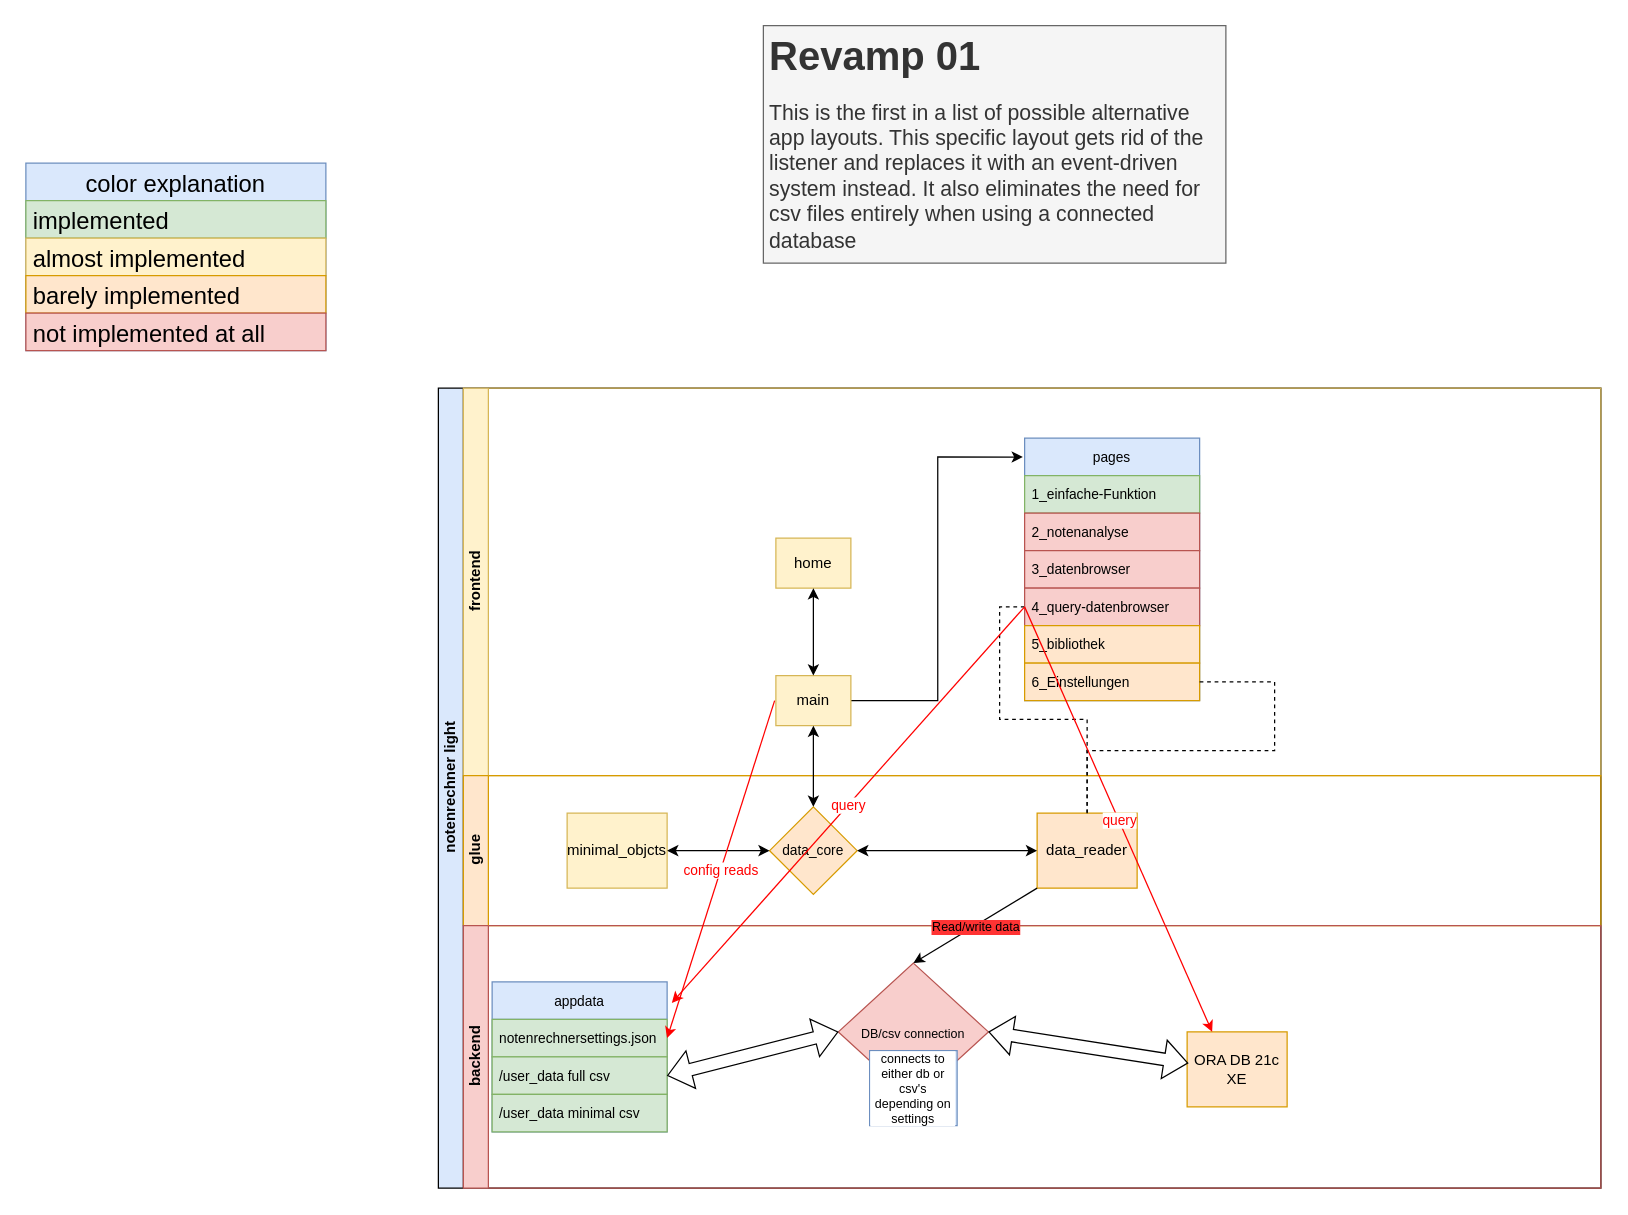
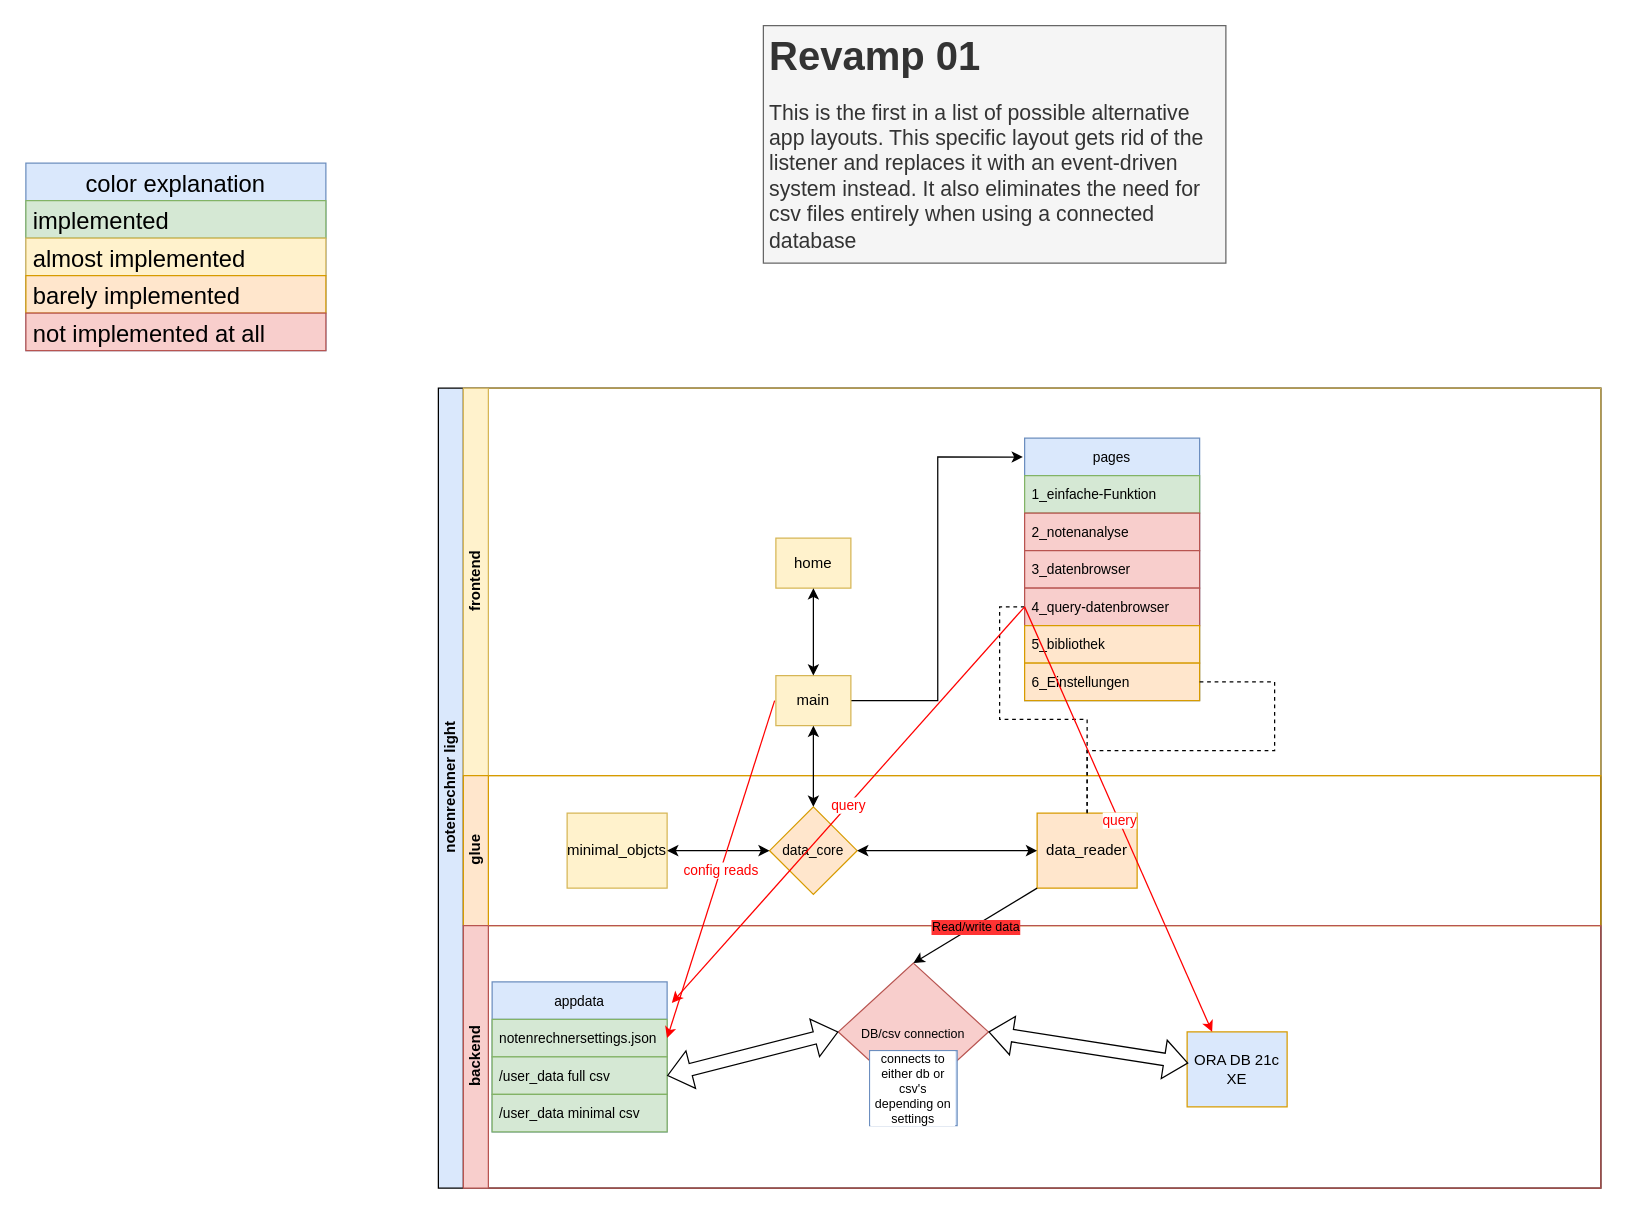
  <mxCell id="0" />
  <mxCell id="1" parent="0" />
  <mxCell id="2" value="notenrechner light" style="swimlane;html=1;childLayout=stackLayout;resizeParent=1;resizeParentMax=0;horizontal=0;startSize=20;horizontalStack=0;fillColor=#dae8fc;strokeColor=#000000;" parent="1" vertex="1"><mxGeometry x="350" y="310" width="930" height="640" as="geometry" /></mxCell>
  <mxCell id="3" value="" style="edgeStyle=orthogonalEdgeStyle;rounded=0;orthogonalLoop=1;jettySize=auto;html=1;dashed=1;endArrow=none;endFill=0;exitX=0;exitY=0.5;exitDx=0;exitDy=0;" parent="2" source="13" target="17" edge="1"><mxGeometry relative="1" as="geometry"><mxPoint x="180" y="90" as="sourcePoint" /></mxGeometry></mxCell>
  <mxCell id="4" value="frontend" style="swimlane;html=1;startSize=20;horizontal=0;fillColor=#fff2cc;strokeColor=#d6b656;" parent="2" vertex="1"><mxGeometry x="20" width="910" height="310" as="geometry" /></mxCell>
  <mxCell id="5" style="edgeStyle=orthogonalEdgeStyle;rounded=0;orthogonalLoop=1;jettySize=auto;html=1;exitX=1;exitY=0.5;exitDx=0;exitDy=0;entryX=-0.01;entryY=0.072;entryDx=0;entryDy=0;entryPerimeter=0;fontSize=11;" parent="4" source="6" target="9" edge="1"><mxGeometry relative="1" as="geometry" /></mxCell>
  <mxCell id="6" value="main" style="rounded=0;whiteSpace=wrap;html=1;fontFamily=Helvetica;fontSize=12;align=center;fillColor=#fff2cc;strokeColor=#d6b656;" parent="4" vertex="1"><mxGeometry x="250" y="230" width="60" height="40" as="geometry" /></mxCell>
  <mxCell id="7" value="home" style="rounded=0;whiteSpace=wrap;html=1;fontFamily=Helvetica;fontSize=12;align=center;fillColor=#fff2cc;strokeColor=#d6b656;" parent="4" vertex="1"><mxGeometry x="250" y="120" width="60" height="40" as="geometry" /></mxCell>
  <mxCell id="8" value="" style="endArrow=classic;startArrow=classic;html=1;rounded=0;fontSize=11;entryX=0.5;entryY=1;entryDx=0;entryDy=0;exitX=0.5;exitY=0;exitDx=0;exitDy=0;" parent="4" source="6" target="7" edge="1"><mxGeometry width="50" height="50" relative="1" as="geometry"><mxPoint x="259" y="100" as="sourcePoint" /><mxPoint x="309" y="50" as="targetPoint" /></mxGeometry></mxCell>
  <mxCell id="9" value="pages" style="swimlane;fontStyle=0;childLayout=stackLayout;horizontal=1;startSize=30;horizontalStack=0;resizeParent=1;resizeParentMax=0;resizeLast=0;collapsible=1;marginBottom=0;fontSize=11;fillColor=#dae8fc;strokeColor=#6c8ebf;" parent="4" vertex="1"><mxGeometry x="449" y="40" width="140" height="210" as="geometry" /></mxCell>
  <mxCell id="10" value="1_einfache-Funktion" style="text;strokeColor=#82b366;fillColor=#d5e8d4;align=left;verticalAlign=middle;spacingLeft=4;spacingRight=4;overflow=hidden;points=[[0,0.5],[1,0.5]];portConstraint=eastwest;rotatable=0;fontSize=11;" parent="9" vertex="1"><mxGeometry y="30" width="140" height="30" as="geometry" /></mxCell>
  <mxCell id="11" value="2_notenanalyse" style="text;strokeColor=#b85450;fillColor=#f8cecc;align=left;verticalAlign=middle;spacingLeft=4;spacingRight=4;overflow=hidden;points=[[0,0.5],[1,0.5]];portConstraint=eastwest;rotatable=0;fontSize=11;" parent="9" vertex="1"><mxGeometry y="60" width="140" height="30" as="geometry" /></mxCell>
  <mxCell id="12" value="3_datenbrowser" style="text;strokeColor=#b85450;fillColor=#f8cecc;align=left;verticalAlign=middle;spacingLeft=4;spacingRight=4;overflow=hidden;points=[[0,0.5],[1,0.5]];portConstraint=eastwest;rotatable=0;fontSize=11;" parent="9" vertex="1"><mxGeometry y="90" width="140" height="30" as="geometry" /></mxCell>
  <mxCell id="13" value="4_query-datenbrowser" style="text;strokeColor=#b85450;fillColor=#f8cecc;align=left;verticalAlign=middle;spacingLeft=4;spacingRight=4;overflow=hidden;points=[[0,0.5],[1,0.5]];portConstraint=eastwest;rotatable=0;fontSize=11;" parent="9" vertex="1"><mxGeometry y="120" width="140" height="30" as="geometry" /></mxCell>
  <mxCell id="14" value="5_bibliothek" style="text;strokeColor=#d79b00;fillColor=#ffe6cc;align=left;verticalAlign=middle;spacingLeft=4;spacingRight=4;overflow=hidden;points=[[0,0.5],[1,0.5]];portConstraint=eastwest;rotatable=0;fontSize=11;" parent="9" vertex="1"><mxGeometry y="150" width="140" height="30" as="geometry" /></mxCell>
  <mxCell id="15" value="6_Einstellungen" style="text;strokeColor=#d79b00;fillColor=#ffe6cc;align=left;verticalAlign=middle;spacingLeft=4;spacingRight=4;overflow=hidden;points=[[0,0.5],[1,0.5]];portConstraint=eastwest;rotatable=0;fontSize=11;" parent="9" vertex="1"><mxGeometry y="180" width="140" height="30" as="geometry" /></mxCell>
  <mxCell id="16" value="glue" style="swimlane;html=1;startSize=20;horizontal=0;fillColor=#ffe6cc;strokeColor=#d79b00;" parent="2" vertex="1"><mxGeometry x="20" y="310" width="910" height="120" as="geometry" /></mxCell>
  <mxCell id="17" value="data_reader" style="rounded=0;whiteSpace=wrap;html=1;fontFamily=Helvetica;fontSize=12;align=center;fillColor=#ffe6cc;strokeColor=#d79b00;" parent="16" vertex="1"><mxGeometry x="459" y="30" width="80" height="60" as="geometry" /></mxCell>
  <mxCell id="18" value="&lt;font style=&quot;font-size: 11px;&quot;&gt;data_core&lt;/font&gt;" style="rhombus;whiteSpace=wrap;html=1;fontFamily=Helvetica;fontSize=12;align=center;fillColor=#ffe6cc;strokeColor=#d79b00;" parent="16" vertex="1"><mxGeometry x="245" y="25" width="70" height="70" as="geometry" /></mxCell>
  <mxCell id="19" value="minimal_objcts" style="rounded=0;whiteSpace=wrap;html=1;fontFamily=Helvetica;fontSize=12;align=center;fillColor=#fff2cc;strokeColor=#d6b656;" parent="16" vertex="1"><mxGeometry x="83" y="30" width="80" height="60" as="geometry" /></mxCell>
  <mxCell id="20" value="" style="endArrow=classic;startArrow=classic;html=1;rounded=0;fontSize=7;entryX=1;entryY=0.5;entryDx=0;entryDy=0;exitX=0;exitY=0.5;exitDx=0;exitDy=0;" parent="16" source="18" target="19" edge="1"><mxGeometry width="50" height="50" relative="1" as="geometry"><mxPoint x="239" y="40" as="sourcePoint" /><mxPoint x="290" y="-20" as="targetPoint" /></mxGeometry></mxCell>
  <mxCell id="21" value="" style="endArrow=classic;startArrow=classic;html=1;rounded=0;fontSize=7;entryX=1;entryY=0.5;entryDx=0;entryDy=0;" parent="16" target="18" edge="1"><mxGeometry width="50" height="50" relative="1" as="geometry"><mxPoint x="459" y="60" as="sourcePoint" /><mxPoint x="269" y="80" as="targetPoint" /></mxGeometry></mxCell>
  <mxCell id="22" value="backend" style="swimlane;html=1;startSize=20;horizontal=0;fillColor=#f8cecc;strokeColor=#b85450;" parent="2" vertex="1"><mxGeometry x="20" y="430" width="910" height="210" as="geometry" /></mxCell>
  <mxCell id="23" value="appdata" style="swimlane;fontStyle=0;childLayout=stackLayout;horizontal=1;startSize=30;horizontalStack=0;resizeParent=1;resizeParentMax=0;resizeLast=0;collapsible=1;marginBottom=0;fontSize=11;fillColor=#dae8fc;strokeColor=#6c8ebf;" parent="22" vertex="1"><mxGeometry x="23" y="45" width="140" height="120" as="geometry" /></mxCell>
  <mxCell id="24" value="notenrechnersettings.json" style="text;strokeColor=#82b366;fillColor=#d5e8d4;align=left;verticalAlign=middle;spacingLeft=4;spacingRight=4;overflow=hidden;points=[[0,0.5],[1,0.5]];portConstraint=eastwest;rotatable=0;fontSize=11;" parent="23" vertex="1"><mxGeometry y="30" width="140" height="30" as="geometry" /></mxCell>
  <mxCell id="25" value="/user_data full csv" style="text;strokeColor=#82b366;fillColor=#d5e8d4;align=left;verticalAlign=middle;spacingLeft=4;spacingRight=4;overflow=hidden;points=[[0,0.5],[1,0.5]];portConstraint=eastwest;rotatable=0;fontSize=11;" parent="23" vertex="1"><mxGeometry y="60" width="140" height="30" as="geometry" /></mxCell>
  <mxCell id="26" value="/user_data minimal csv" style="text;strokeColor=#82b366;fillColor=#d5e8d4;align=left;verticalAlign=middle;spacingLeft=4;spacingRight=4;overflow=hidden;points=[[0,0.5],[1,0.5]];portConstraint=eastwest;rotatable=0;fontSize=11;" parent="23" vertex="1"><mxGeometry y="90" width="140" height="30" as="geometry" /></mxCell>
- <mxCell id="27" value="ORA DB 21c XE" style="rounded=0;whiteSpace=wrap;html=1;fontFamily=Helvetica;fontSize=12;align=center;fillColor=#ffe6cc;strokeColor=#d79b00;" parent="22" vertex="1"><mxGeometry x="579" y="85" width="80" height="60" as="geometry" /></mxCell>
+ <mxCell id="27" value="ORA DB 21c XE" style="rounded=0;whiteSpace=wrap;html=1;fontFamily=Helvetica;fontSize=12;align=center;fillColor=#dae8fc;strokeColor=#d79b00;" parent="22" vertex="1"><mxGeometry x="579" y="85" width="80" height="60" as="geometry" /></mxCell>
  <mxCell id="28" value="&lt;font style=&quot;font-size: 10px;&quot;&gt;DB/csv connection&lt;/font&gt;" style="rhombus;whiteSpace=wrap;html=1;fontSize=17;fillColor=#f8cecc;strokeColor=#b85450;" parent="22" vertex="1"><mxGeometry x="300" y="30" width="120" height="110" as="geometry" /></mxCell>
  <mxCell id="29" value="" style="shape=flexArrow;endArrow=classic;startArrow=classic;html=1;rounded=0;fontSize=10;entryX=0.012;entryY=0.417;entryDx=0;entryDy=0;entryPerimeter=0;exitX=1;exitY=0.5;exitDx=0;exitDy=0;" parent="22" source="28" target="27" edge="1"><mxGeometry width="100" height="100" relative="1" as="geometry"><mxPoint x="260" y="80" as="sourcePoint" /><mxPoint x="360" y="-20" as="targetPoint" /></mxGeometry></mxCell>
  <mxCell id="30" value="" style="shape=flexArrow;endArrow=classic;startArrow=classic;html=1;rounded=0;fontSize=10;entryX=0;entryY=0.5;entryDx=0;entryDy=0;exitX=1;exitY=0.5;exitDx=0;exitDy=0;" parent="22" source="25" target="28" edge="1"><mxGeometry width="100" height="100" relative="1" as="geometry"><mxPoint x="190" y="110" as="sourcePoint" /><mxPoint x="349.96" y="135.02" as="targetPoint" /></mxGeometry></mxCell>
  <mxCell id="31" value="connects to either db or csv's depending on settings" style="text;html=1;align=center;verticalAlign=middle;whiteSpace=wrap;rounded=0;labelBackgroundColor=#FFFFFF;fontSize=10;fillColor=#dae8fc;strokeColor=#6c8ebf;" parent="22" vertex="1"><mxGeometry x="325" y="100" width="70" height="60" as="geometry" /></mxCell>
  <mxCell id="32" value="" style="endArrow=classic;startArrow=classic;html=1;rounded=0;fontSize=7;entryX=0.5;entryY=1;entryDx=0;entryDy=0;exitX=0.5;exitY=0;exitDx=0;exitDy=0;" parent="2" source="18" target="6" edge="1"><mxGeometry width="50" height="50" relative="1" as="geometry"><mxPoint x="279" y="180" as="sourcePoint" /><mxPoint x="329" y="130" as="targetPoint" /></mxGeometry></mxCell>
  <mxCell id="33" value="" style="endArrow=none;dashed=1;html=1;rounded=0;fontSize=11;exitX=0.5;exitY=0;exitDx=0;exitDy=0;entryX=1;entryY=0.5;entryDx=0;entryDy=0;" parent="2" source="17" target="15" edge="1"><mxGeometry width="50" height="50" relative="1" as="geometry"><mxPoint x="329" y="410" as="sourcePoint" /><mxPoint x="379" y="360" as="targetPoint" /><Array as="points"><mxPoint x="519" y="290" /><mxPoint x="669" y="290" /><mxPoint x="669" y="235" /></Array></mxGeometry></mxCell>
  <mxCell id="34" value="" style="endArrow=classic;html=1;rounded=0;fontSize=11;entryX=1;entryY=0.5;entryDx=0;entryDy=0;strokeColor=#FF0000;" parent="2" target="24" edge="1"><mxGeometry relative="1" as="geometry"><mxPoint x="269" y="250" as="sourcePoint" /><mxPoint x="539" y="440" as="targetPoint" /></mxGeometry></mxCell>
  <mxCell id="35" value="&lt;font color=&quot;#ff0000&quot;&gt;config reads&lt;/font&gt;" style="edgeLabel;resizable=0;html=1;align=center;verticalAlign=middle;fontSize=11;" parent="34" connectable="0" vertex="1"><mxGeometry relative="1" as="geometry" /></mxCell>
  <mxCell id="36" value="" style="endArrow=classic;html=1;rounded=0;fontSize=11;entryX=1.027;entryY=0.14;entryDx=0;entryDy=0;strokeColor=#FF0000;exitX=0;exitY=0.5;exitDx=0;exitDy=0;entryPerimeter=0;" parent="2" source="13" target="23" edge="1"><mxGeometry relative="1" as="geometry"><mxPoint x="279" y="260" as="sourcePoint" /><mxPoint x="193" y="530" as="targetPoint" /></mxGeometry></mxCell>
  <mxCell id="37" value="&lt;font color=&quot;#ff0000&quot;&gt;query&lt;/font&gt;" style="edgeLabel;resizable=0;html=1;align=center;verticalAlign=middle;fontSize=11;" parent="36" connectable="0" vertex="1"><mxGeometry relative="1" as="geometry" /></mxCell>
  <mxCell id="38" value="" style="endArrow=classic;html=1;rounded=0;fontSize=11;entryX=0.25;entryY=0;entryDx=0;entryDy=0;strokeColor=#FF0000;exitX=0;exitY=0.5;exitDx=0;exitDy=0;" parent="2" source="13" target="27" edge="1"><mxGeometry relative="1" as="geometry"><mxPoint x="289" y="270" as="sourcePoint" /><mxPoint x="203" y="540" as="targetPoint" /></mxGeometry></mxCell>
  <mxCell id="39" value="&lt;font color=&quot;#ff0000&quot;&gt;query&lt;/font&gt;" style="edgeLabel;resizable=0;html=1;align=center;verticalAlign=middle;fontSize=11;" parent="38" connectable="0" vertex="1"><mxGeometry relative="1" as="geometry" /></mxCell>
  <mxCell id="40" value="color explanation" style="swimlane;fontStyle=0;childLayout=stackLayout;horizontal=1;startSize=30;horizontalStack=0;resizeParent=1;resizeParentMax=0;resizeLast=0;collapsible=1;marginBottom=0;labelBackgroundColor=none;strokeColor=#6c8ebf;fontSize=19;fillColor=#dae8fc;" parent="1" vertex="1"><mxGeometry x="20" y="130" width="240" height="150" as="geometry" /></mxCell>
  <mxCell id="41" value="implemented" style="text;strokeColor=#82b366;fillColor=#d5e8d4;align=left;verticalAlign=middle;spacingLeft=4;spacingRight=4;overflow=hidden;points=[[0,0.5],[1,0.5]];portConstraint=eastwest;rotatable=0;labelBackgroundColor=none;fontSize=19;" parent="40" vertex="1"><mxGeometry y="30" width="240" height="30" as="geometry" /></mxCell>
  <mxCell id="42" value="almost implemented" style="text;strokeColor=#d6b656;fillColor=#fff2cc;align=left;verticalAlign=middle;spacingLeft=4;spacingRight=4;overflow=hidden;points=[[0,0.5],[1,0.5]];portConstraint=eastwest;rotatable=0;labelBackgroundColor=none;fontSize=19;" parent="40" vertex="1"><mxGeometry y="60" width="240" height="30" as="geometry" /></mxCell>
  <mxCell id="43" value="barely implemented" style="text;strokeColor=#d79b00;fillColor=#ffe6cc;align=left;verticalAlign=middle;spacingLeft=4;spacingRight=4;overflow=hidden;points=[[0,0.5],[1,0.5]];portConstraint=eastwest;rotatable=0;labelBackgroundColor=none;fontSize=19;" parent="40" vertex="1"><mxGeometry y="90" width="240" height="30" as="geometry" /></mxCell>
  <mxCell id="44" value="not implemented at all" style="text;strokeColor=#b85450;fillColor=#f8cecc;align=left;verticalAlign=middle;spacingLeft=4;spacingRight=4;overflow=hidden;points=[[0,0.5],[1,0.5]];portConstraint=eastwest;rotatable=0;labelBackgroundColor=none;fontSize=19;" parent="40" vertex="1"><mxGeometry y="120" width="240" height="30" as="geometry" /></mxCell>
  <mxCell id="45" value="&lt;h1&gt;&lt;font style=&quot;font-size: 32px;&quot;&gt;Revamp 01&lt;/font&gt;&lt;/h1&gt;&lt;div&gt;&lt;font style=&quot;font-size: 17px;&quot;&gt;This is the first in a list of possible alternative app layouts. This specific layout gets rid of the listener and replaces it with an event-driven system instead. It also eliminates the need for csv files entirely when using a connected database&amp;nbsp;&lt;/font&gt;&lt;/div&gt;" style="text;html=1;strokeColor=#666666;fillColor=#f5f5f5;spacing=5;spacingTop=-20;whiteSpace=wrap;overflow=hidden;rounded=0;fontColor=#333333;" parent="1" vertex="1"><mxGeometry x="610" y="20" width="370" height="190" as="geometry" /></mxCell>
  <mxCell id="46" value="" style="endArrow=classic;html=1;rounded=0;fontSize=10;exitX=0;exitY=1;exitDx=0;exitDy=0;" parent="1" source="17" edge="1"><mxGeometry relative="1" as="geometry"><mxPoint x="620" y="770" as="sourcePoint" /><mxPoint x="730" y="770" as="targetPoint" /></mxGeometry></mxCell>
  <mxCell id="47" value="Read/write data" style="edgeLabel;resizable=0;html=1;align=center;verticalAlign=middle;fontSize=10;labelBackgroundColor=#FF3333;" parent="46" connectable="0" vertex="1"><mxGeometry relative="1" as="geometry" /></mxCell>
